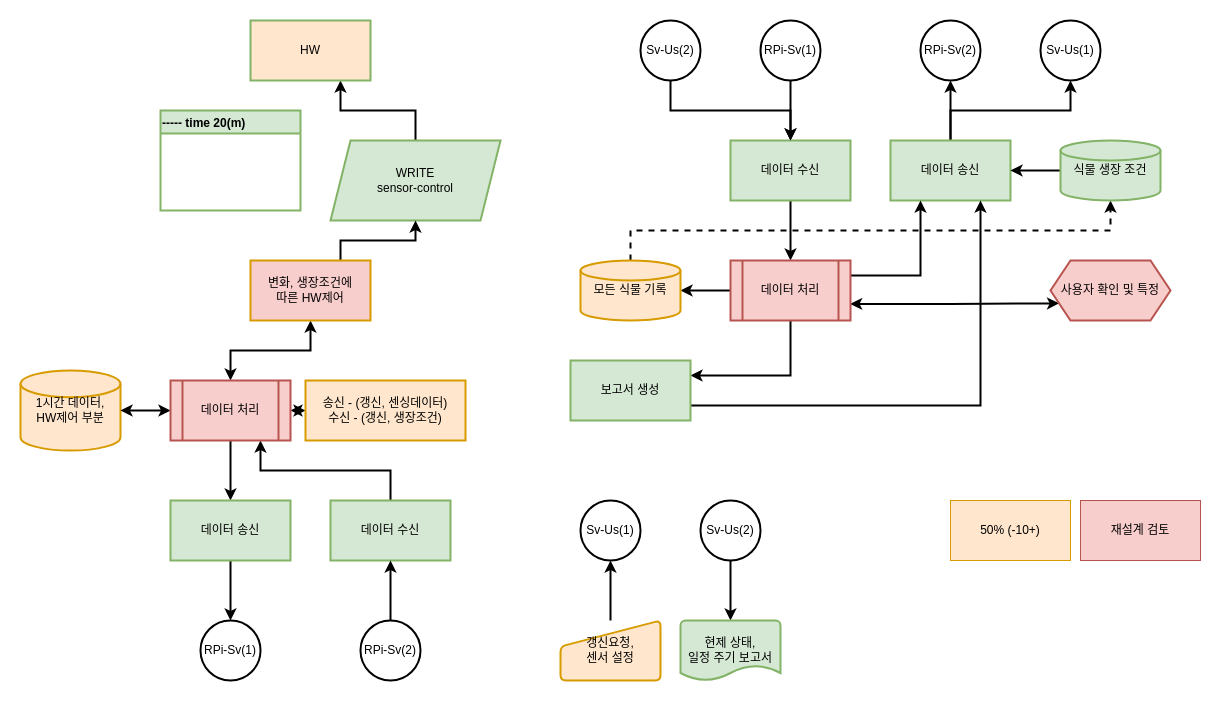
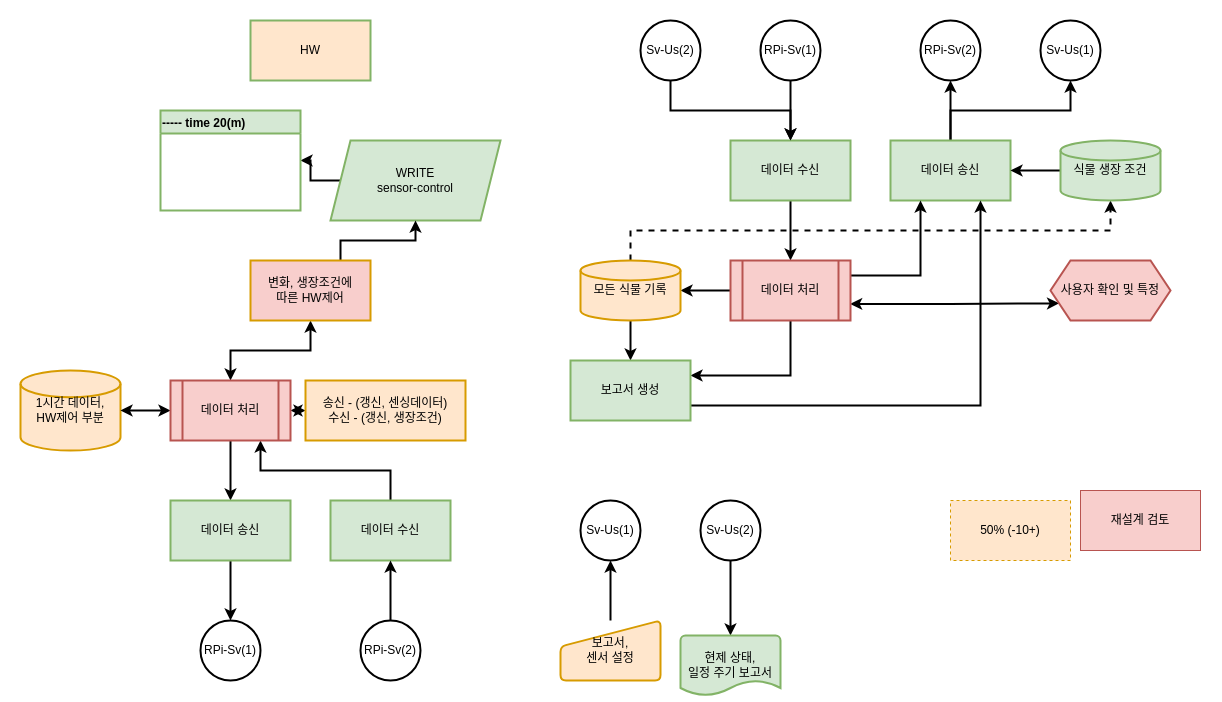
  <mxCell id="0" />
  <mxCell id="1" parent="0" />
- <mxCell id="2" style="edgeStyle=orthogonalEdgeStyle;rounded=0;jumpStyle=none;orthogonalLoop=1;jettySize=auto;html=1;entryX=0.75;entryY=1;entryDx=0;entryDy=0;startArrow=none;startFill=0;endArrow=classic;endFill=1;startSize=6;endSize=6;strokeColor=#000000;strokeWidth=2;" parent="1" source="3" target="4" edge="1"><mxGeometry relative="1" as="geometry" /></mxCell>
+ <mxCell id="2" style="edgeStyle=orthogonalEdgeStyle;rounded=0;jumpStyle=none;orthogonalLoop=1;jettySize=auto;html=1;startArrow=none;startFill=0;endArrow=classic;endFill=1;startSize=6;endSize=6;strokeColor=#000000;strokeWidth=2;" parent="1" source="3" target="15" edge="1"><mxGeometry relative="1" as="geometry" /></mxCell>
  <mxCell id="3" value="WRITE&lt;br&gt;sensor-control" style="shape=parallelogram;perimeter=parallelogramPerimeter;whiteSpace=wrap;html=1;fixedSize=1;strokeWidth=2;verticalAlign=middle;fillColor=#d5e8d4;strokeColor=#82b366;" parent="1" vertex="1"><mxGeometry x="330" y="140" width="170" height="80" as="geometry" /></mxCell>
  <mxCell id="4" value="HW" style="rounded=0;whiteSpace=wrap;html=1;strokeWidth=2;verticalAlign=middle;fillColor=#ffe6cc;strokeColor=#82b366;" parent="1" vertex="1"><mxGeometry x="250" y="20" width="120" height="60" as="geometry" /></mxCell>
  <mxCell id="5" style="edgeStyle=orthogonalEdgeStyle;rounded=0;jumpStyle=none;orthogonalLoop=1;jettySize=auto;html=1;exitX=0.75;exitY=0;exitDx=0;exitDy=0;entryX=0.5;entryY=1;entryDx=0;entryDy=0;startArrow=none;startFill=0;endArrow=classic;endFill=1;startSize=6;endSize=6;strokeColor=#000000;strokeWidth=2;" parent="1" source="7" target="3" edge="1"><mxGeometry relative="1" as="geometry" /></mxCell>
  <mxCell id="6" style="edgeStyle=orthogonalEdgeStyle;rounded=0;jumpStyle=none;orthogonalLoop=1;jettySize=auto;html=1;exitX=0.5;exitY=1;exitDx=0;exitDy=0;entryX=0.5;entryY=0;entryDx=0;entryDy=0;startArrow=classic;startFill=1;endArrow=classic;endFill=1;startSize=6;endSize=6;strokeColor=#000000;strokeWidth=2;" parent="1" source="7" target="17" edge="1"><mxGeometry relative="1" as="geometry"><mxPoint x="230" y="380" as="targetPoint" /></mxGeometry></mxCell>
  <mxCell id="7" value="변화, 생장조건에&lt;br&gt;따른 HW제어" style="rounded=0;whiteSpace=wrap;html=1;strokeWidth=2;verticalAlign=middle;fillColor=#f8cecc;strokeColor=#d79b00;" parent="1" vertex="1"><mxGeometry x="250" y="260" width="120" height="60" as="geometry" /></mxCell>
  <mxCell id="8" value="1시간 데이터,&lt;br&gt;HW제어 부분" style="strokeWidth=2;html=1;shape=mxgraph.flowchart.database;whiteSpace=wrap;verticalAlign=middle;fillColor=#ffe6cc;strokeColor=#d79b00;" parent="1" vertex="1"><mxGeometry x="20" y="370" width="100" height="80" as="geometry" /></mxCell>
  <mxCell id="9" style="edgeStyle=orthogonalEdgeStyle;rounded=0;jumpStyle=none;orthogonalLoop=1;jettySize=auto;html=1;entryX=1;entryY=0.5;entryDx=0;entryDy=0;entryPerimeter=0;startArrow=classic;startFill=1;endArrow=classic;endFill=1;startSize=6;endSize=6;strokeColor=#000000;strokeWidth=2;exitX=0;exitY=0.5;exitDx=0;exitDy=0;" parent="1" source="17" target="8" edge="1"><mxGeometry relative="1" as="geometry"><mxPoint x="170" y="410" as="sourcePoint" /></mxGeometry></mxCell>
  <mxCell id="10" style="edgeStyle=orthogonalEdgeStyle;rounded=0;jumpStyle=none;orthogonalLoop=1;jettySize=auto;html=1;exitX=0.5;exitY=1;exitDx=0;exitDy=0;entryX=0.5;entryY=0;entryDx=0;entryDy=0;startArrow=none;startFill=0;endArrow=classic;endFill=1;startSize=6;endSize=6;strokeColor=#000000;strokeWidth=2;" parent="1" source="17" target="12" edge="1"><mxGeometry relative="1" as="geometry"><mxPoint x="230" y="440" as="sourcePoint" /></mxGeometry></mxCell>
  <mxCell id="11" style="edgeStyle=orthogonalEdgeStyle;rounded=0;jumpStyle=none;orthogonalLoop=1;jettySize=auto;html=1;entryX=0.5;entryY=0;entryDx=0;entryDy=0;startArrow=none;startFill=0;endArrow=classic;endFill=1;startSize=6;endSize=6;strokeColor=#000000;strokeWidth=2;" parent="1" source="12" target="19" edge="1"><mxGeometry relative="1" as="geometry" /></mxCell>
  <mxCell id="12" value="데이터 송신" style="rounded=0;whiteSpace=wrap;html=1;strokeWidth=2;verticalAlign=middle;fillColor=#d5e8d4;strokeColor=#82b366;" parent="1" vertex="1"><mxGeometry x="170" y="500" width="120" height="60" as="geometry" /></mxCell>
  <mxCell id="13" style="edgeStyle=orthogonalEdgeStyle;rounded=0;jumpStyle=none;orthogonalLoop=1;jettySize=auto;html=1;entryX=0.75;entryY=1;entryDx=0;entryDy=0;startArrow=none;startFill=0;endArrow=classic;endFill=1;startSize=6;endSize=6;strokeColor=#000000;strokeWidth=2;exitX=0.5;exitY=0;exitDx=0;exitDy=0;" parent="1" source="14" target="17" edge="1"><mxGeometry relative="1" as="geometry"><mxPoint x="260" y="440" as="targetPoint" /></mxGeometry></mxCell>
  <mxCell id="14" value="데이터 수신" style="rounded=0;whiteSpace=wrap;html=1;strokeWidth=2;verticalAlign=middle;fillColor=#d5e8d4;strokeColor=#82b366;" parent="1" vertex="1"><mxGeometry x="330" y="500" width="120" height="60" as="geometry" /></mxCell>
  <mxCell id="15" value="----- time 20(m)" style="swimlane;strokeWidth=2;verticalAlign=middle;align=left;fillColor=#d5e8d4;strokeColor=#82b366;" parent="1" vertex="1"><mxGeometry x="160" y="110" width="140" height="100" as="geometry" /></mxCell>
  <mxCell id="16" style="edgeStyle=orthogonalEdgeStyle;rounded=0;jumpStyle=none;orthogonalLoop=1;jettySize=auto;html=1;exitX=1;exitY=0.5;exitDx=0;exitDy=0;entryX=0;entryY=0.5;entryDx=0;entryDy=0;startArrow=classic;startFill=1;endArrow=classic;endFill=1;startSize=6;endSize=6;strokeColor=#000000;strokeWidth=2;" parent="1" source="17" target="18" edge="1"><mxGeometry relative="1" as="geometry" /></mxCell>
  <mxCell id="17" value="데이터 처리" style="shape=process;whiteSpace=wrap;html=1;backgroundOutline=1;strokeWidth=2;align=center;verticalAlign=middle;fillColor=#f8cecc;strokeColor=#b85450;" parent="1" vertex="1"><mxGeometry x="170" y="380" width="120" height="60" as="geometry" /></mxCell>
  <mxCell id="18" value="송신 - (갱신, 센싱데이터)&lt;br&gt;수신 - (갱신, 생장조건)" style="rounded=0;whiteSpace=wrap;html=1;strokeWidth=2;align=center;verticalAlign=middle;fillColor=#ffe6cc;strokeColor=#d79b00;" parent="1" vertex="1"><mxGeometry x="305" y="380" width="160" height="60" as="geometry" /></mxCell>
  <mxCell id="19" value="RPi-Sv(1)" style="ellipse;whiteSpace=wrap;html=1;aspect=fixed;strokeWidth=2;align=center;verticalAlign=middle;" parent="1" vertex="1"><mxGeometry x="200" y="620" width="60" height="60" as="geometry" /></mxCell>
  <mxCell id="20" style="edgeStyle=orthogonalEdgeStyle;rounded=0;jumpStyle=none;orthogonalLoop=1;jettySize=auto;html=1;entryX=0.5;entryY=1;entryDx=0;entryDy=0;startArrow=none;startFill=0;endArrow=classic;endFill=1;startSize=6;endSize=6;strokeColor=#000000;strokeWidth=2;" parent="1" source="21" target="14" edge="1"><mxGeometry relative="1" as="geometry" /></mxCell>
  <mxCell id="21" value="RPi-Sv(2)" style="ellipse;whiteSpace=wrap;html=1;aspect=fixed;strokeWidth=2;align=center;verticalAlign=middle;" parent="1" vertex="1"><mxGeometry x="360" y="620" width="60" height="60" as="geometry" /></mxCell>
  <mxCell id="22" style="edgeStyle=orthogonalEdgeStyle;rounded=0;jumpStyle=none;orthogonalLoop=1;jettySize=auto;html=1;entryX=0.5;entryY=0;entryDx=0;entryDy=0;startArrow=none;startFill=0;endArrow=classic;endFill=1;startSize=6;endSize=6;strokeColor=#000000;strokeWidth=2;" parent="1" source="23" target="29" edge="1"><mxGeometry relative="1" as="geometry" /></mxCell>
  <mxCell id="23" value="RPi-Sv(1)" style="ellipse;whiteSpace=wrap;html=1;aspect=fixed;strokeWidth=2;align=center;verticalAlign=middle;" parent="1" vertex="1"><mxGeometry x="760" y="20" width="60" height="60" as="geometry" /></mxCell>
  <mxCell id="24" value="RPi-Sv(2)" style="ellipse;whiteSpace=wrap;html=1;aspect=fixed;strokeWidth=2;align=center;verticalAlign=middle;" parent="1" vertex="1"><mxGeometry x="920" y="20" width="60" height="60" as="geometry" /></mxCell>
  <mxCell id="25" style="edgeStyle=orthogonalEdgeStyle;rounded=0;jumpStyle=none;orthogonalLoop=1;jettySize=auto;html=1;exitX=0.5;exitY=0;exitDx=0;exitDy=0;entryX=0.5;entryY=1;entryDx=0;entryDy=0;startArrow=none;startFill=0;endArrow=classic;endFill=1;startSize=6;endSize=6;strokeColor=#000000;strokeWidth=2;" parent="1" source="27" target="24" edge="1"><mxGeometry relative="1" as="geometry" /></mxCell>
  <mxCell id="26" style="edgeStyle=orthogonalEdgeStyle;rounded=0;jumpStyle=none;orthogonalLoop=1;jettySize=auto;html=1;entryX=0.5;entryY=1;entryDx=0;entryDy=0;startArrow=none;startFill=0;endArrow=classic;endFill=1;startSize=6;endSize=6;strokeColor=#000000;strokeWidth=2;exitX=0.5;exitY=0;exitDx=0;exitDy=0;exitPerimeter=0;" parent="1" source="27" target="42" edge="1"><mxGeometry relative="1" as="geometry" /></mxCell>
  <mxCell id="27" value="데이터 송신" style="rounded=0;whiteSpace=wrap;html=1;strokeWidth=2;verticalAlign=middle;fillColor=#d5e8d4;strokeColor=#82b366;" parent="1" vertex="1"><mxGeometry x="890" y="140" width="120" height="60" as="geometry" /></mxCell>
  <mxCell id="28" style="edgeStyle=orthogonalEdgeStyle;rounded=0;jumpStyle=none;orthogonalLoop=1;jettySize=auto;html=1;entryX=0.5;entryY=0;entryDx=0;entryDy=0;startArrow=none;startFill=0;endArrow=classic;endFill=1;startSize=6;endSize=6;strokeColor=#000000;strokeWidth=2;" parent="1" source="29" target="34" edge="1"><mxGeometry relative="1" as="geometry" /></mxCell>
  <mxCell id="29" value="데이터 수신" style="rounded=0;whiteSpace=wrap;html=1;strokeWidth=2;verticalAlign=middle;fillColor=#d5e8d4;strokeColor=#82b366;" parent="1" vertex="1"><mxGeometry x="730" y="140" width="120" height="60" as="geometry" /></mxCell>
  <mxCell id="30" style="edgeStyle=orthogonalEdgeStyle;rounded=0;jumpStyle=none;orthogonalLoop=1;jettySize=auto;html=1;exitX=0;exitY=0.5;exitDx=0;exitDy=0;entryX=1;entryY=0.5;entryDx=0;entryDy=0;entryPerimeter=0;startArrow=none;startFill=0;endArrow=classic;endFill=1;startSize=6;endSize=6;strokeColor=#000000;strokeWidth=2;" parent="1" source="34" target="37" edge="1"><mxGeometry relative="1" as="geometry" /></mxCell>
  <mxCell id="31" style="edgeStyle=orthogonalEdgeStyle;rounded=0;jumpStyle=none;orthogonalLoop=1;jettySize=auto;html=1;exitX=0.5;exitY=1;exitDx=0;exitDy=0;entryX=1;entryY=0.25;entryDx=0;entryDy=0;startArrow=none;startFill=0;endArrow=classic;endFill=1;startSize=6;endSize=6;strokeColor=#000000;strokeWidth=2;" parent="1" source="34" target="39" edge="1"><mxGeometry relative="1" as="geometry" /></mxCell>
  <mxCell id="32" style="edgeStyle=orthogonalEdgeStyle;rounded=0;jumpStyle=none;orthogonalLoop=1;jettySize=auto;html=1;entryX=0;entryY=0.75;entryDx=0;entryDy=0;startArrow=classic;startFill=1;endArrow=classic;endFill=1;startSize=6;endSize=6;strokeColor=#000000;strokeWidth=2;exitX=0.997;exitY=0.723;exitDx=0;exitDy=0;exitPerimeter=0;" parent="1" source="34" target="45" edge="1"><mxGeometry relative="1" as="geometry"><mxPoint x="1050" y="305" as="targetPoint" /><Array as="points" /></mxGeometry></mxCell>
  <mxCell id="33" style="edgeStyle=orthogonalEdgeStyle;rounded=0;jumpStyle=none;orthogonalLoop=1;jettySize=auto;html=1;exitX=1;exitY=0.25;exitDx=0;exitDy=0;entryX=0.25;entryY=1;entryDx=0;entryDy=0;startArrow=none;startFill=0;endArrow=classic;endFill=1;startSize=6;endSize=6;strokeColor=#000000;strokeWidth=2;" parent="1" source="34" target="27" edge="1"><mxGeometry relative="1" as="geometry" /></mxCell>
  <mxCell id="34" value="데이터 처리" style="shape=process;whiteSpace=wrap;html=1;backgroundOutline=1;strokeWidth=2;align=center;verticalAlign=middle;fillColor=#f8cecc;strokeColor=#b85450;" parent="1" vertex="1"><mxGeometry x="730" y="260" width="120" height="60" as="geometry" /></mxCell>
+ <mxCell id="35" style="edgeStyle=orthogonalEdgeStyle;rounded=0;jumpStyle=none;orthogonalLoop=1;jettySize=auto;html=1;exitX=0.5;exitY=1;exitDx=0;exitDy=0;exitPerimeter=0;entryX=0.5;entryY=0;entryDx=0;entryDy=0;startArrow=none;startFill=0;endArrow=classic;endFill=1;startSize=6;endSize=6;strokeColor=#000000;strokeWidth=2;" parent="1" source="37" target="39" edge="1"><mxGeometry relative="1" as="geometry" /></mxCell>
  <mxCell id="36" style="edgeStyle=orthogonalEdgeStyle;rounded=0;jumpStyle=none;orthogonalLoop=1;jettySize=auto;html=1;entryX=0.5;entryY=1;entryDx=0;entryDy=0;entryPerimeter=0;startArrow=none;startFill=0;endArrow=classic;endFill=1;startSize=6;endSize=6;strokeColor=#000000;strokeWidth=2;exitX=0.5;exitY=0;exitDx=0;exitDy=0;exitPerimeter=0;dashed=1;" parent="1" source="37" target="41" edge="1"><mxGeometry relative="1" as="geometry" /></mxCell>
  <mxCell id="37" value="모든 식물 기록" style="strokeWidth=2;html=1;shape=mxgraph.flowchart.database;whiteSpace=wrap;verticalAlign=middle;fillColor=#ffe6cc;strokeColor=#d79b00;" parent="1" vertex="1"><mxGeometry x="580" y="260" width="100" height="60" as="geometry" /></mxCell>
  <mxCell id="38" style="edgeStyle=orthogonalEdgeStyle;rounded=0;jumpStyle=none;orthogonalLoop=1;jettySize=auto;html=1;exitX=1;exitY=0.75;exitDx=0;exitDy=0;startArrow=none;startFill=0;endArrow=classic;endFill=1;startSize=6;endSize=6;strokeColor=#000000;strokeWidth=2;entryX=0.75;entryY=1;entryDx=0;entryDy=0;" parent="1" source="39" target="27" edge="1"><mxGeometry relative="1" as="geometry"><mxPoint x="930" y="203" as="targetPoint" /></mxGeometry></mxCell>
  <mxCell id="39" value="보고서 생성" style="rounded=0;whiteSpace=wrap;html=1;strokeWidth=2;align=center;verticalAlign=middle;fillColor=#d5e8d4;strokeColor=#82b366;" parent="1" vertex="1"><mxGeometry x="570" y="360" width="120" height="60" as="geometry" /></mxCell>
  <mxCell id="40" style="edgeStyle=orthogonalEdgeStyle;rounded=0;jumpStyle=none;orthogonalLoop=1;jettySize=auto;html=1;entryX=1;entryY=0.5;entryDx=0;entryDy=0;startArrow=none;startFill=0;endArrow=classic;endFill=1;startSize=6;endSize=6;strokeColor=#000000;strokeWidth=2;" parent="1" source="41" target="27" edge="1"><mxGeometry relative="1" as="geometry" /></mxCell>
  <mxCell id="41" value="식물 생장 조건" style="strokeWidth=2;html=1;shape=mxgraph.flowchart.database;whiteSpace=wrap;verticalAlign=middle;fillColor=#d5e8d4;strokeColor=#82b366;" parent="1" vertex="1"><mxGeometry x="1060" y="140" width="100" height="60" as="geometry" /></mxCell>
  <mxCell id="42" value="Sv-Us(1)" style="ellipse;whiteSpace=wrap;html=1;aspect=fixed;strokeWidth=2;align=center;verticalAlign=middle;" parent="1" vertex="1"><mxGeometry x="1040" y="20" width="60" height="60" as="geometry" /></mxCell>
  <mxCell id="43" style="edgeStyle=orthogonalEdgeStyle;rounded=0;jumpStyle=none;orthogonalLoop=1;jettySize=auto;html=1;entryX=0.5;entryY=0;entryDx=0;entryDy=0;startArrow=none;startFill=0;endArrow=classic;endFill=1;startSize=6;endSize=6;strokeColor=#000000;strokeWidth=2;" parent="1" source="44" target="29" edge="1"><mxGeometry relative="1" as="geometry"><Array as="points"><mxPoint x="670" y="110" /><mxPoint x="790" y="110" /></Array></mxGeometry></mxCell>
  <mxCell id="44" value="Sv-Us(2)" style="ellipse;whiteSpace=wrap;html=1;aspect=fixed;strokeWidth=2;align=center;verticalAlign=middle;" parent="1" vertex="1"><mxGeometry x="640" y="20" width="60" height="60" as="geometry" /></mxCell>
  <mxCell id="45" value="사용자 확인 및 특정" style="shape=hexagon;perimeter=hexagonPerimeter2;whiteSpace=wrap;html=1;fixedSize=1;strokeWidth=2;align=center;verticalAlign=middle;fillColor=#f8cecc;strokeColor=#b85450;" parent="1" vertex="1"><mxGeometry x="1050" y="260" width="120" height="60" as="geometry" /></mxCell>
  <mxCell id="46" value="Sv-Us(1)" style="ellipse;whiteSpace=wrap;html=1;aspect=fixed;strokeWidth=2;align=center;verticalAlign=middle;" parent="1" vertex="1"><mxGeometry x="580" y="500" width="60" height="60" as="geometry" /></mxCell>
  <mxCell id="47" style="edgeStyle=orthogonalEdgeStyle;rounded=0;jumpStyle=none;orthogonalLoop=1;jettySize=auto;html=1;entryX=0.5;entryY=0;entryDx=0;entryDy=0;entryPerimeter=0;startArrow=none;startFill=0;endArrow=classic;endFill=1;startSize=6;endSize=6;strokeColor=#000000;strokeWidth=2;" parent="1" source="48" target="51" edge="1"><mxGeometry relative="1" as="geometry" /></mxCell>
  <mxCell id="48" value="Sv-Us(2)" style="ellipse;whiteSpace=wrap;html=1;aspect=fixed;strokeWidth=2;align=center;verticalAlign=middle;" parent="1" vertex="1"><mxGeometry x="700" y="500" width="60" height="60" as="geometry" /></mxCell>
  <mxCell id="49" style="edgeStyle=orthogonalEdgeStyle;rounded=0;jumpStyle=none;orthogonalLoop=1;jettySize=auto;html=1;entryX=0.5;entryY=1;entryDx=0;entryDy=0;startArrow=none;startFill=0;endArrow=classic;endFill=1;startSize=6;endSize=6;strokeColor=#000000;strokeWidth=2;" parent="1" source="50" target="46" edge="1"><mxGeometry relative="1" as="geometry" /></mxCell>
- <mxCell id="50" value="갱신요청,&lt;br&gt;센서 설정" style="html=1;strokeWidth=2;shape=manualInput;whiteSpace=wrap;rounded=1;size=26;arcSize=11;align=center;verticalAlign=middle;fillColor=#ffe6cc;strokeColor=#d79b00;" parent="1" vertex="1"><mxGeometry x="560" y="620" width="100" height="60" as="geometry" /></mxCell>
- <mxCell id="51" value="현제 상태,&lt;br&gt;일정 주기 보고서" style="strokeWidth=2;html=1;shape=mxgraph.flowchart.document2;whiteSpace=wrap;size=0.25;align=center;verticalAlign=middle;fillColor=#d5e8d4;strokeColor=#82b366;" parent="1" vertex="1"><mxGeometry x="680" y="620" width="100" height="60" as="geometry" /></mxCell>
- <mxCell id="52" value="재설계 검토" style="rounded=0;whiteSpace=wrap;html=1;fillColor=#f8cecc;strokeColor=#b85450;" vertex="1" parent="1"><mxGeometry x="1080" y="500" width="120" height="60" as="geometry" /></mxCell>
- <mxCell id="53" value="50% (-10+)" style="rounded=0;whiteSpace=wrap;html=1;fillColor=#ffe6cc;strokeColor=#d79b00;" vertex="1" parent="1"><mxGeometry x="950" y="500" width="120" height="60" as="geometry" /></mxCell>
+ <mxCell id="50" value="보고서,&lt;br&gt;센서 설정" style="html=1;strokeWidth=2;shape=manualInput;whiteSpace=wrap;rounded=1;size=26;arcSize=11;align=center;verticalAlign=middle;fillColor=#ffe6cc;strokeColor=#d79b00;" parent="1" vertex="1"><mxGeometry x="560" y="620" width="100" height="60" as="geometry" /></mxCell>
+ <mxCell id="51" value="현제 상태,&lt;br&gt;일정 주기 보고서" style="strokeWidth=2;html=1;shape=mxgraph.flowchart.document2;whiteSpace=wrap;size=0.25;align=center;verticalAlign=middle;fillColor=#d5e8d4;strokeColor=#82b366;" parent="1" vertex="1"><mxGeometry x="680" y="635" width="100" height="60" as="geometry" /></mxCell>
+ <mxCell id="52" value="재설계 검토" style="rounded=0;whiteSpace=wrap;html=1;fillColor=#f8cecc;strokeColor=#b85450;" vertex="1" parent="1"><mxGeometry x="1080" y="490" width="120" height="60" as="geometry" /></mxCell>
+ <mxCell id="53" value="50% (-10+)" style="rounded=0;whiteSpace=wrap;html=1;fillColor=#ffe6cc;strokeColor=#d79b00;dashed=1;" vertex="1" parent="1"><mxGeometry x="950" y="500" width="120" height="60" as="geometry" /></mxCell>
